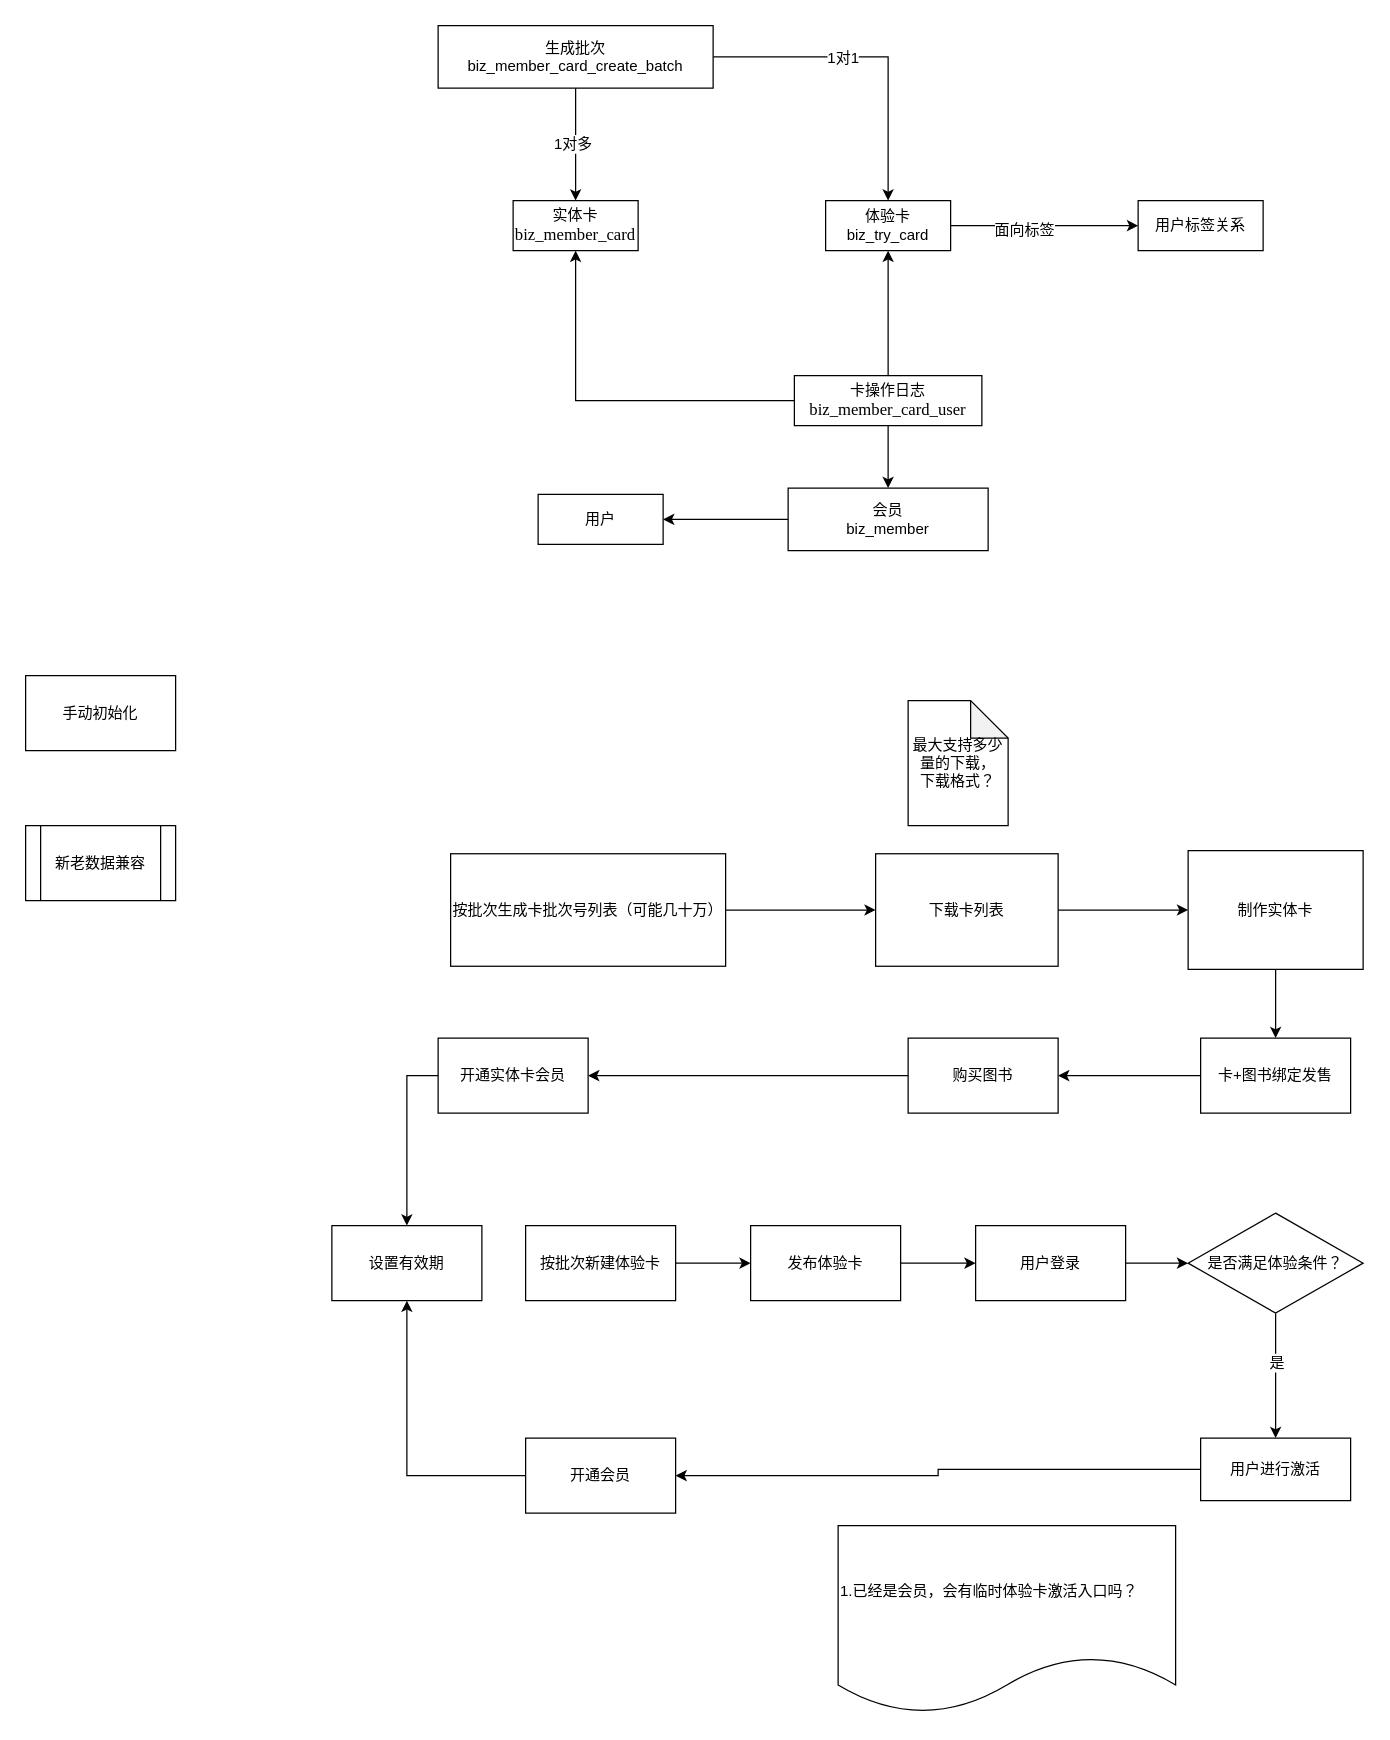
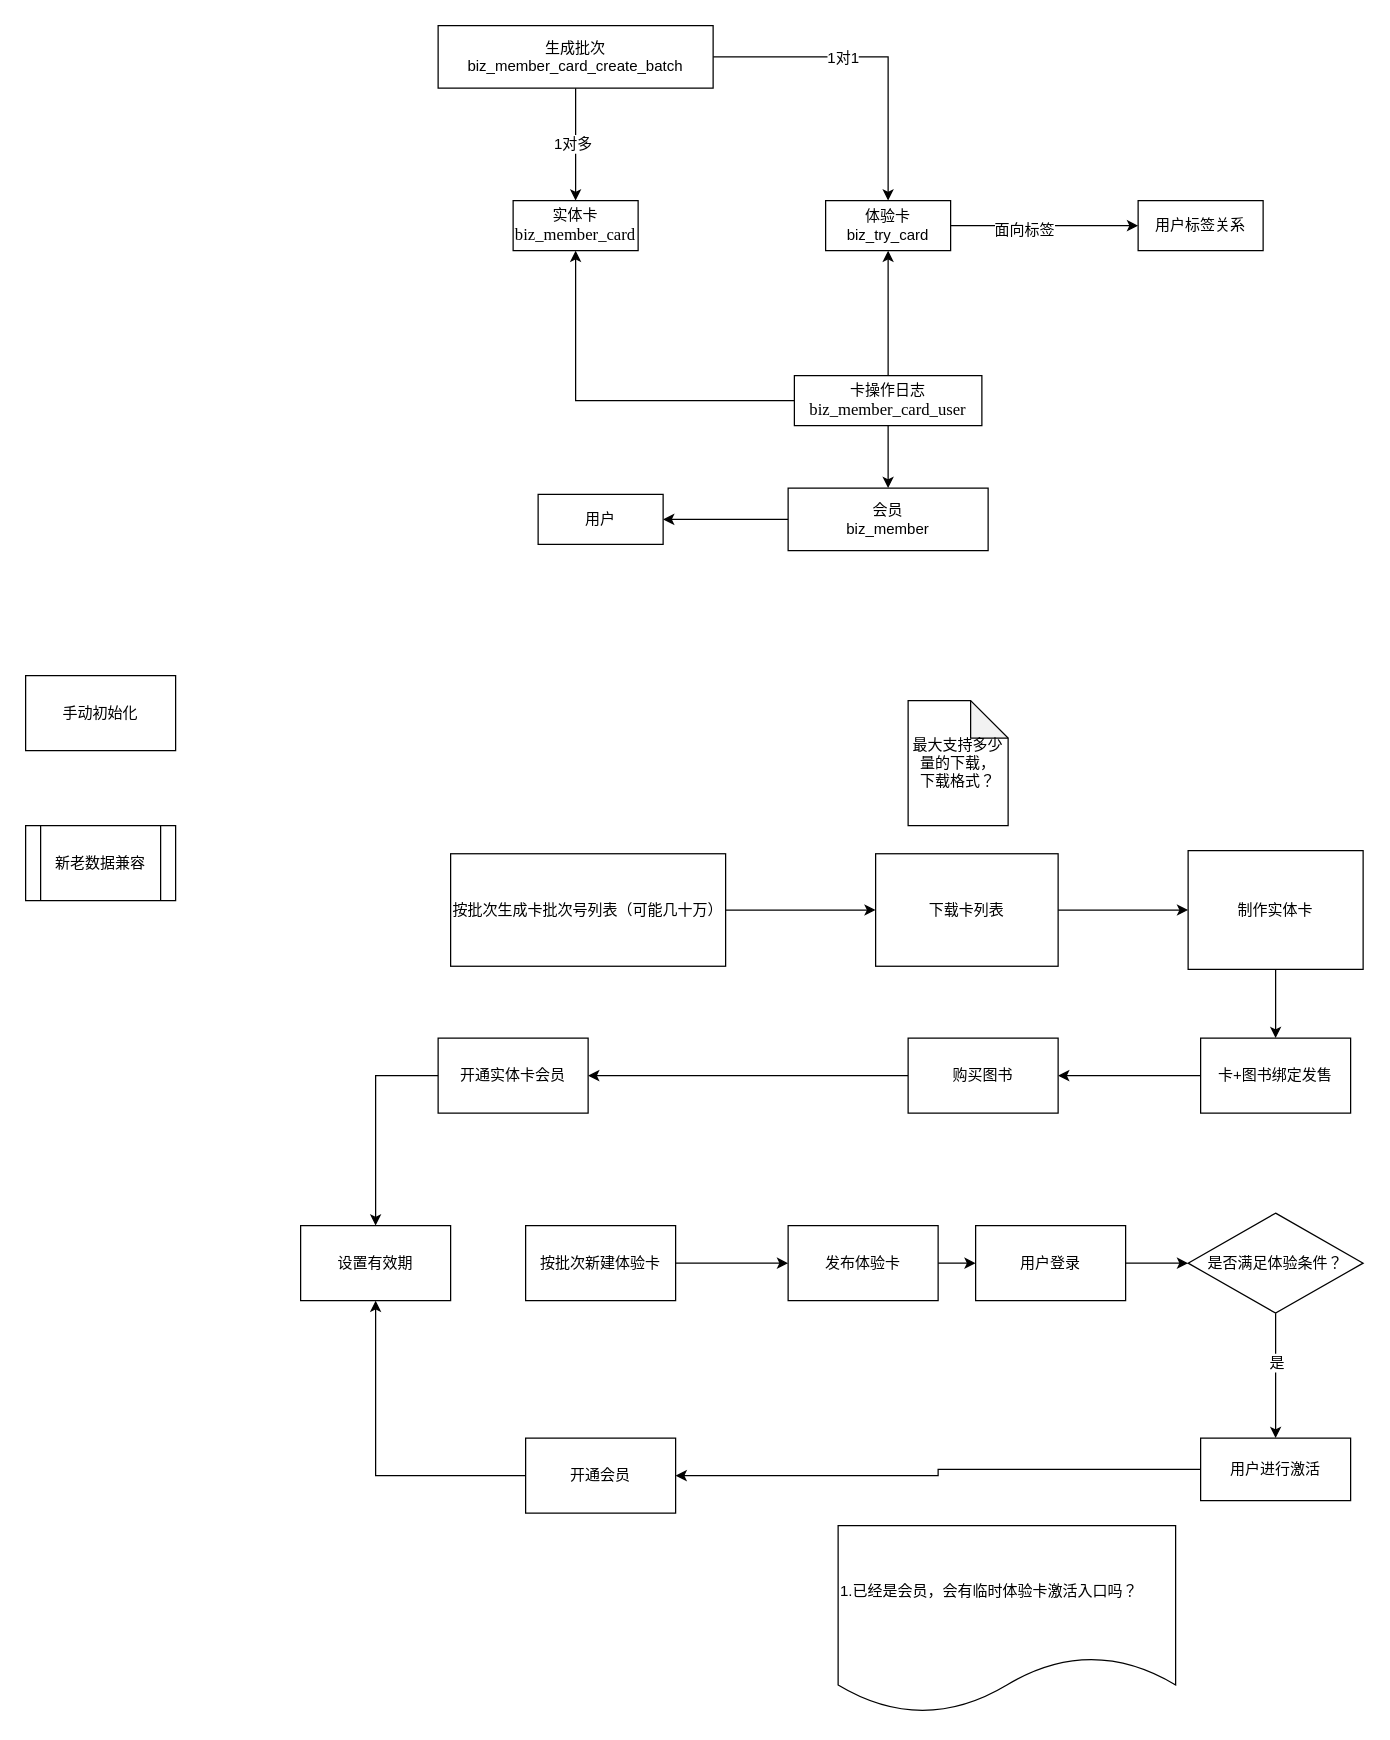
  <mxCell id="0" />
  <mxCell id="1" parent="0" />
  <mxCell id="2" style="edgeStyle=orthogonalEdgeStyle;rounded=0;orthogonalLoop=1;jettySize=auto;html=1;exitX=0;exitY=0.5;exitDx=0;exitDy=0;entryX=1;entryY=0.5;entryDx=0;entryDy=0;" parent="1" source="3" target="12" edge="1"><mxGeometry relative="1" as="geometry" /></mxCell>
  <mxCell id="3" value="会员&lt;br&gt;biz_member" style="whiteSpace=wrap;html=1;align=center;" parent="1" vertex="1"><mxGeometry x="630" y="390" width="160" height="50" as="geometry" /></mxCell>
  <mxCell id="4" value="实体卡&lt;br&gt;&lt;span style=&quot;font-family: &amp;#34;times new romain&amp;#34; , &amp;#34;times&amp;#34; , &amp;#34;geneva&amp;#34; ; font-size: 13.333px ; text-align: -webkit-left ; background-color: rgb(255 , 255 , 255)&quot;&gt;biz_member_card&lt;/span&gt;" style="whiteSpace=wrap;html=1;align=center;" parent="1" vertex="1"><mxGeometry x="410" y="160" width="100" height="40" as="geometry" /></mxCell>
  <mxCell id="5" style="edgeStyle=orthogonalEdgeStyle;rounded=0;orthogonalLoop=1;jettySize=auto;html=1;exitX=1;exitY=0.5;exitDx=0;exitDy=0;entryX=0;entryY=0.5;entryDx=0;entryDy=0;" parent="1" source="7" target="18" edge="1"><mxGeometry relative="1" as="geometry" /></mxCell>
  <mxCell id="6" value="面向标签" style="text;html=1;align=center;verticalAlign=middle;resizable=0;points=[];labelBackgroundColor=#ffffff;" parent="5" vertex="1" connectable="0"><mxGeometry x="-0.227" y="-3" relative="1" as="geometry"><mxPoint as="offset" /></mxGeometry></mxCell>
  <mxCell id="7" value="体验卡&lt;br&gt;biz_try_card" style="whiteSpace=wrap;html=1;align=center;" parent="1" vertex="1"><mxGeometry x="660" y="160" width="100" height="40" as="geometry" /></mxCell>
  <mxCell id="8" style="edgeStyle=orthogonalEdgeStyle;rounded=0;orthogonalLoop=1;jettySize=auto;html=1;exitX=0;exitY=0.5;exitDx=0;exitDy=0;" parent="1" source="11" target="4" edge="1"><mxGeometry relative="1" as="geometry" /></mxCell>
  <mxCell id="9" style="edgeStyle=orthogonalEdgeStyle;rounded=0;orthogonalLoop=1;jettySize=auto;html=1;exitX=0.5;exitY=0;exitDx=0;exitDy=0;entryX=0.5;entryY=1;entryDx=0;entryDy=0;" parent="1" source="11" target="7" edge="1"><mxGeometry relative="1" as="geometry" /></mxCell>
  <mxCell id="10" style="edgeStyle=orthogonalEdgeStyle;rounded=0;orthogonalLoop=1;jettySize=auto;html=1;exitX=0.5;exitY=1;exitDx=0;exitDy=0;" parent="1" source="11" target="3" edge="1"><mxGeometry relative="1" as="geometry" /></mxCell>
  <mxCell id="11" value="卡操作日志&lt;br&gt;&lt;span style=&quot;font-family: &amp;#34;times new romain&amp;#34; , &amp;#34;times&amp;#34; , &amp;#34;geneva&amp;#34; ; font-size: 13.333px ; text-align: -webkit-left ; background-color: rgb(255 , 255 , 255)&quot;&gt;biz_member_card_user&lt;/span&gt;" style="whiteSpace=wrap;html=1;align=center;" parent="1" vertex="1"><mxGeometry x="635" y="300" width="150" height="40" as="geometry" /></mxCell>
  <mxCell id="12" value="用户" style="whiteSpace=wrap;html=1;align=center;" parent="1" vertex="1"><mxGeometry x="430" y="395" width="100" height="40" as="geometry" /></mxCell>
  <mxCell id="13" style="edgeStyle=orthogonalEdgeStyle;rounded=0;orthogonalLoop=1;jettySize=auto;html=1;exitX=0.5;exitY=1;exitDx=0;exitDy=0;" parent="1" source="17" target="4" edge="1"><mxGeometry relative="1" as="geometry" /></mxCell>
  <mxCell id="14" value="1对多" style="text;html=1;align=center;verticalAlign=middle;resizable=0;points=[];labelBackgroundColor=#ffffff;" parent="13" vertex="1" connectable="0"><mxGeometry x="0.24" y="-3" relative="1" as="geometry"><mxPoint y="-12" as="offset" /></mxGeometry></mxCell>
  <mxCell id="15" style="edgeStyle=orthogonalEdgeStyle;rounded=0;orthogonalLoop=1;jettySize=auto;html=1;exitX=1;exitY=0.5;exitDx=0;exitDy=0;entryX=0.5;entryY=0;entryDx=0;entryDy=0;" parent="1" source="17" target="7" edge="1"><mxGeometry relative="1" as="geometry" /></mxCell>
  <mxCell id="16" value="1对1" style="text;html=1;align=center;verticalAlign=middle;resizable=0;points=[];labelBackgroundColor=#ffffff;" parent="15" vertex="1" connectable="0"><mxGeometry x="-0.192" relative="1" as="geometry"><mxPoint as="offset" /></mxGeometry></mxCell>
  <mxCell id="17" value="生成批次&lt;br&gt;biz_member_card_create_batch" style="whiteSpace=wrap;html=1;align=center;" parent="1" vertex="1"><mxGeometry x="350" y="20" width="220" height="50" as="geometry" /></mxCell>
  <mxCell id="18" value="用户标签关系" style="whiteSpace=wrap;html=1;align=center;" parent="1" vertex="1"><mxGeometry x="910" y="160" width="100" height="40" as="geometry" /></mxCell>
  <mxCell id="19" style="edgeStyle=orthogonalEdgeStyle;rounded=0;orthogonalLoop=1;jettySize=auto;html=1;exitX=1;exitY=0.5;exitDx=0;exitDy=0;" parent="1" source="20" target="22" edge="1"><mxGeometry relative="1" as="geometry" /></mxCell>
  <mxCell id="20" value="按批次生成卡批次号列表（可能几十万）" style="rounded=0;whiteSpace=wrap;html=1;fillColor=none;" parent="1" vertex="1"><mxGeometry x="360" y="682.5" width="220" height="90" as="geometry" /></mxCell>
  <mxCell id="21" style="edgeStyle=orthogonalEdgeStyle;rounded=0;orthogonalLoop=1;jettySize=auto;html=1;exitX=1;exitY=0.5;exitDx=0;exitDy=0;entryX=0;entryY=0.5;entryDx=0;entryDy=0;" parent="1" source="22" target="24" edge="1"><mxGeometry relative="1" as="geometry" /></mxCell>
  <mxCell id="22" value="下载卡列表" style="rounded=0;whiteSpace=wrap;html=1;fillColor=none;" parent="1" vertex="1"><mxGeometry x="700" y="682.5" width="146" height="90" as="geometry" /></mxCell>
  <mxCell id="23" style="edgeStyle=orthogonalEdgeStyle;rounded=0;orthogonalLoop=1;jettySize=auto;html=1;exitX=0.5;exitY=1;exitDx=0;exitDy=0;entryX=0.5;entryY=0;entryDx=0;entryDy=0;" parent="1" source="24" target="26" edge="1"><mxGeometry relative="1" as="geometry" /></mxCell>
  <mxCell id="24" value="制作实体卡" style="rounded=0;whiteSpace=wrap;html=1;" parent="1" vertex="1"><mxGeometry x="950" y="680" width="140" height="95" as="geometry" /></mxCell>
  <mxCell id="25" style="edgeStyle=orthogonalEdgeStyle;rounded=0;orthogonalLoop=1;jettySize=auto;html=1;exitX=0;exitY=0.5;exitDx=0;exitDy=0;entryX=1;entryY=0.5;entryDx=0;entryDy=0;" parent="1" source="26" target="28" edge="1"><mxGeometry relative="1" as="geometry" /></mxCell>
  <mxCell id="26" value="卡+图书绑定发售" style="rounded=0;whiteSpace=wrap;html=1;" parent="1" vertex="1"><mxGeometry x="960" y="830" width="120" height="60" as="geometry" /></mxCell>
  <mxCell id="27" style="edgeStyle=orthogonalEdgeStyle;rounded=0;orthogonalLoop=1;jettySize=auto;html=1;exitX=0;exitY=0.5;exitDx=0;exitDy=0;entryX=1;entryY=0.5;entryDx=0;entryDy=0;" parent="1" source="28" target="30" edge="1"><mxGeometry relative="1" as="geometry" /></mxCell>
  <mxCell id="28" value="购买图书" style="rounded=0;whiteSpace=wrap;html=1;" parent="1" vertex="1"><mxGeometry x="726" y="830" width="120" height="60" as="geometry" /></mxCell>
  <mxCell id="29" style="edgeStyle=orthogonalEdgeStyle;rounded=0;orthogonalLoop=1;jettySize=auto;html=1;exitX=0;exitY=0.5;exitDx=0;exitDy=0;" parent="1" source="30" target="45" edge="1"><mxGeometry relative="1" as="geometry" /></mxCell>
  <mxCell id="30" value="开通实体卡会员" style="rounded=0;whiteSpace=wrap;html=1;fillColor=none;" parent="1" vertex="1"><mxGeometry x="350" y="830" width="120" height="60" as="geometry" /></mxCell>
  <mxCell id="31" style="edgeStyle=orthogonalEdgeStyle;rounded=0;orthogonalLoop=1;jettySize=auto;html=1;exitX=1;exitY=0.5;exitDx=0;exitDy=0;entryX=0;entryY=0.5;entryDx=0;entryDy=0;" parent="1" source="32" target="34" edge="1"><mxGeometry relative="1" as="geometry" /></mxCell>
  <mxCell id="32" value="&lt;span style=&quot;white-space: normal&quot;&gt;按批次新建体验卡&lt;/span&gt;" style="rounded=0;whiteSpace=wrap;html=1;fillColor=none;" parent="1" vertex="1"><mxGeometry x="420" y="980" width="120" height="60" as="geometry" /></mxCell>
  <mxCell id="33" style="edgeStyle=orthogonalEdgeStyle;rounded=0;orthogonalLoop=1;jettySize=auto;html=1;exitX=1;exitY=0.5;exitDx=0;exitDy=0;entryX=0;entryY=0.5;entryDx=0;entryDy=0;" parent="1" source="34" target="39" edge="1"><mxGeometry relative="1" as="geometry"><mxPoint x="780" y="1010" as="targetPoint" /></mxGeometry></mxCell>
- <mxCell id="34" value="发布体验卡" style="rounded=0;whiteSpace=wrap;html=1;fillColor=none;" parent="1" vertex="1"><mxGeometry x="600" y="980" width="120" height="60" as="geometry" /></mxCell>
+ <mxCell id="34" value="发布体验卡" style="rounded=0;whiteSpace=wrap;html=1;fillColor=none;" parent="1" vertex="1"><mxGeometry x="630" y="980" width="120" height="60" as="geometry" /></mxCell>
  <mxCell id="35" style="edgeStyle=orthogonalEdgeStyle;rounded=0;orthogonalLoop=1;jettySize=auto;html=1;exitX=0.5;exitY=1;exitDx=0;exitDy=0;" parent="1" source="37" target="41" edge="1"><mxGeometry relative="1" as="geometry" /></mxCell>
  <mxCell id="36" value="是" style="text;html=1;align=center;verticalAlign=middle;resizable=0;points=[];labelBackgroundColor=#ffffff;" parent="35" vertex="1" connectable="0"><mxGeometry x="-0.217" relative="1" as="geometry"><mxPoint as="offset" /></mxGeometry></mxCell>
  <mxCell id="37" value="是否满足体验条件？" style="rhombus;whiteSpace=wrap;html=1;fillColor=none;" parent="1" vertex="1"><mxGeometry x="950" y="970" width="140" height="80" as="geometry" /></mxCell>
  <mxCell id="38" style="edgeStyle=orthogonalEdgeStyle;rounded=0;orthogonalLoop=1;jettySize=auto;html=1;exitX=1;exitY=0.5;exitDx=0;exitDy=0;" parent="1" source="39" target="37" edge="1"><mxGeometry relative="1" as="geometry" /></mxCell>
  <mxCell id="39" value="用户登录" style="rounded=0;whiteSpace=wrap;html=1;fillColor=none;" parent="1" vertex="1"><mxGeometry x="780" y="980" width="120" height="60" as="geometry" /></mxCell>
  <mxCell id="40" style="edgeStyle=orthogonalEdgeStyle;rounded=0;orthogonalLoop=1;jettySize=auto;html=1;exitX=0;exitY=0.5;exitDx=0;exitDy=0;entryX=1;entryY=0.5;entryDx=0;entryDy=0;" parent="1" source="41" target="43" edge="1"><mxGeometry relative="1" as="geometry" /></mxCell>
  <mxCell id="41" value="用户进行激活" style="rounded=0;whiteSpace=wrap;html=1;fillColor=none;" parent="1" vertex="1"><mxGeometry x="960" y="1150" width="120" height="50" as="geometry" /></mxCell>
  <mxCell id="42" style="edgeStyle=orthogonalEdgeStyle;rounded=0;orthogonalLoop=1;jettySize=auto;html=1;exitX=0;exitY=0.5;exitDx=0;exitDy=0;entryX=0.5;entryY=1;entryDx=0;entryDy=0;" parent="1" source="43" target="45" edge="1"><mxGeometry relative="1" as="geometry" /></mxCell>
  <mxCell id="43" value="开通会员" style="rounded=0;whiteSpace=wrap;html=1;fillColor=none;" parent="1" vertex="1"><mxGeometry x="420" y="1150" width="120" height="60" as="geometry" /></mxCell>
  <mxCell id="44" value="1.已经是会员，会有临时体验卡激活入口吗？" style="shape=document;whiteSpace=wrap;html=1;boundedLbl=1;fillColor=none;align=left;" parent="1" vertex="1"><mxGeometry x="670" y="1220" width="270" height="150" as="geometry" /></mxCell>
- <mxCell id="45" value="设置有效期" style="rounded=0;whiteSpace=wrap;html=1;fillColor=none;" parent="1" vertex="1"><mxGeometry x="265" y="980" width="120" height="60" as="geometry" /></mxCell>
+ <mxCell id="45" value="设置有效期" style="rounded=0;whiteSpace=wrap;html=1;fillColor=none;" parent="1" vertex="1"><mxGeometry x="240" y="980" width="120" height="60" as="geometry" /></mxCell>
  <mxCell id="46" value="&lt;span style=&quot;white-space: normal&quot;&gt;新老数据兼容&lt;/span&gt;" style="shape=process;whiteSpace=wrap;html=1;backgroundOutline=1;fillColor=none;" parent="1" vertex="1"><mxGeometry x="20" y="660" width="120" height="60" as="geometry" /></mxCell>
  <mxCell id="47" value="手动初始化" style="rounded=0;whiteSpace=wrap;html=1;" vertex="1" parent="1"><mxGeometry x="20" y="540" width="120" height="60" as="geometry" /></mxCell>
  <mxCell id="48" value="最大支持多少量的下载，&lt;br&gt;下载格式？" style="shape=note;whiteSpace=wrap;html=1;backgroundOutline=1;darkOpacity=0.05;" vertex="1" parent="1"><mxGeometry x="726" y="560" width="80" height="100" as="geometry" /></mxCell>
